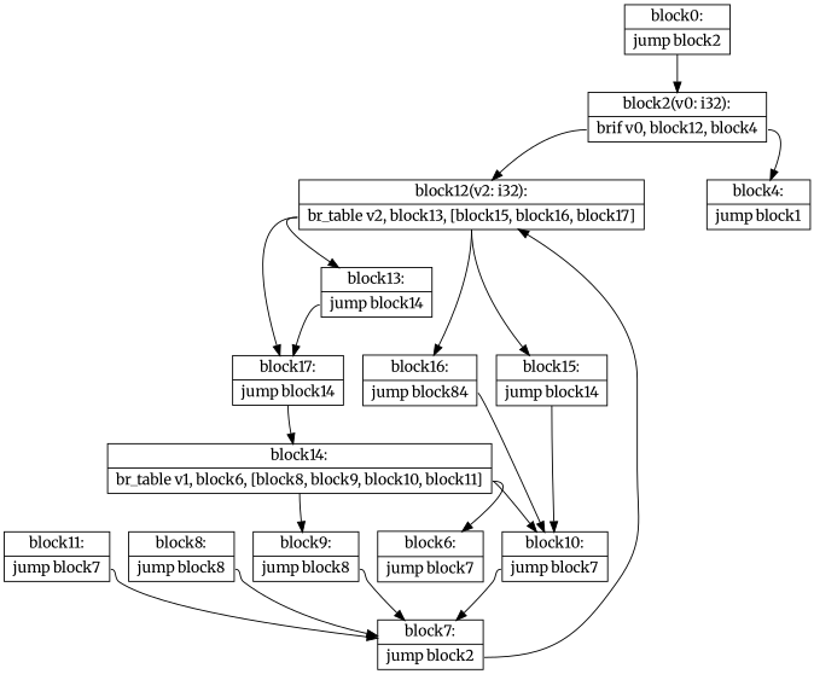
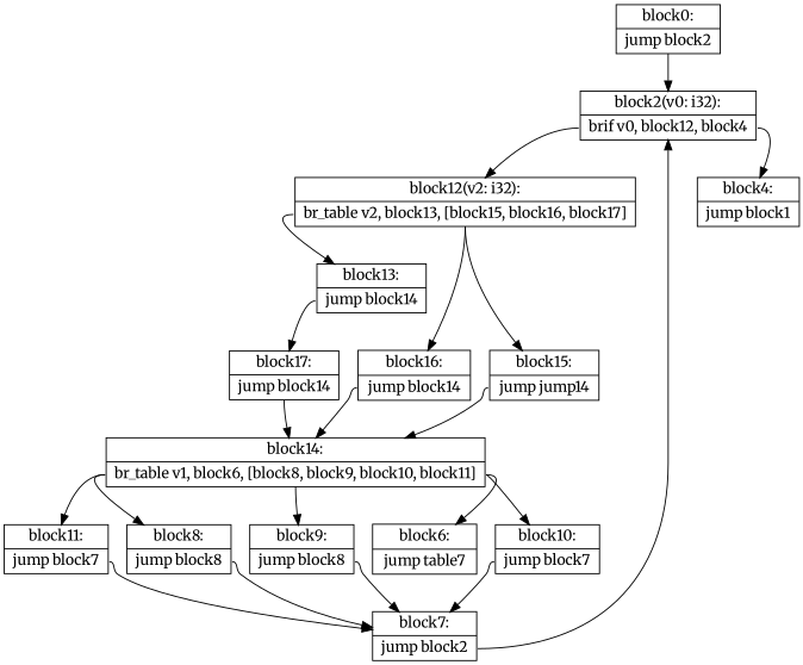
  digraph {
    fontname=Merriweather
    node [fontname=Merriweather shape=record]
    edge [fontname=Merriweather tailport=inst18]
    n1 [label="{block0:\n | <inst2>jump block2\n}"]
    n2 [label="{block2(v0: i32):\n | <inst17>brif v0, block12, block4\n}"]
    n3 [label="{block4:\n | <inst3>jump block1\n}"]
    n4 [label="{block12(v2: i32):\n | <inst12>br_table v2, block13, [block15, block16, block17]\n}"]
-   n5 [label="{block15:\n | <inst13>jump block14\n}"]
-   n6 [label="{block16:\n | <inst14>jump block84\n}"]
+   n5 [label="{block15:\n | <inst13>jump jump14\n}"]
+   n6 [label="{block16:\n | <inst14>jump block14\n}"]
    n7 [label="{block17:\n | <inst15>jump block14\n}"]
    n8 [label="{block13:\n | <inst16>jump block14\n}"]
    n9 [label="{block8:\n | <inst5>jump block8\n}"]
    n10 [label="{block7:\n | <inst11>jump block2\n}"]
    n11 [label="{block9:\n | <inst6>jump block8\n}"]
    n12 [label="{block10:\n | <inst7>jump block7\n}"]
    n13 [label="{block11:\n | <inst8>jump block7\n}"]
-   n14 [label="{block6:\n | <inst9>jump block7\n}"]
+   n14 [label="{block6:\n | <inst9>jump table7\n}"]
    n15 [label="{block14:\n | <inst18>br_table v1, block6, [block8, block9, block10, block11]\n}"]
    subgraph sub_1 {
      rank=min
      n1
    }
    n1 -> n2 [tailport=inst2]
    n2 -> n3 [tailport=inst17]
    n2 -> n4 [tailport=inst17]
    n4 -> n5 [tailport=inst12]
    n4 -> n6 [tailport=inst12]
-   n4 -> n7 [tailport=inst12]
    n4 -> n8 [tailport=inst12]
-   n5 -> n12 [tailport=inst13]
-   n6 -> n12 [tailport=inst14]
+   n5 -> n15 [tailport=inst13]
+   n6 -> n15 [tailport=inst14]
    n7 -> n15 [tailport=inst15]
    n8 -> n7 [tailport=inst16]
    n9 -> n10 [tailport=inst5]
-   n10 -> n4 [tailport=inst11]
+   n10 -> n2 [tailport=inst11]
    n11 -> n10 [tailport=inst6]
    n12 -> n10 [tailport=inst7]
    n13 -> n10 [tailport=inst8]
+   n15 -> n9
    n15 -> n11
    n15 -> n12
+   n15 -> n13
    n15 -> n14
  }
